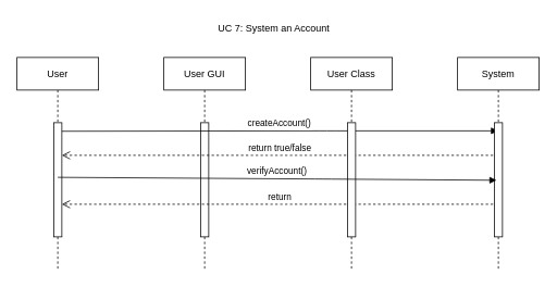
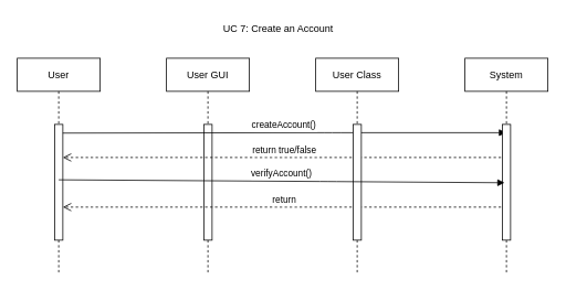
  <mxCell id="0" />
  <mxCell id="1" parent="0" />
  <mxCell id="2" value="User" style="shape=umlLifeline;perimeter=lifelinePerimeter;container=1;collapsible=0;recursiveResize=0;rounded=0;shadow=0;strokeWidth=1;" parent="1" vertex="1"><mxGeometry x="20" y="70" width="100" height="260" as="geometry" /></mxCell>
  <mxCell id="3" value="" style="points=[];perimeter=orthogonalPerimeter;rounded=0;shadow=0;strokeWidth=1;" parent="2" vertex="1"><mxGeometry x="45" y="80" width="10" height="140" as="geometry" /></mxCell>
  <mxCell id="4" value="User GUI" style="shape=umlLifeline;perimeter=lifelinePerimeter;container=1;collapsible=0;recursiveResize=0;rounded=0;shadow=0;strokeWidth=1;" parent="1" vertex="1"><mxGeometry x="200" y="70" width="100" height="260" as="geometry" /></mxCell>
  <mxCell id="5" value="" style="points=[];perimeter=orthogonalPerimeter;rounded=0;shadow=0;strokeWidth=1;" parent="4" vertex="1"><mxGeometry x="45" y="80" width="10" height="140" as="geometry" /></mxCell>
  <mxCell id="6" value="return" style="verticalAlign=bottom;endArrow=open;dashed=1;endSize=8;shadow=0;strokeWidth=1;" edge="1" parent="4"><mxGeometry relative="1" as="geometry"><mxPoint x="-125" y="180" as="targetPoint" /><mxPoint x="409.5" y="180" as="sourcePoint" /><Array as="points"><mxPoint x="-80" y="180" /></Array></mxGeometry></mxCell>
  <mxCell id="7" value="return true/false" style="verticalAlign=bottom;endArrow=open;dashed=1;endSize=8;shadow=0;strokeWidth=1;" parent="1" source="11" target="3" edge="1"><mxGeometry relative="1" as="geometry"><mxPoint x="175" y="226" as="targetPoint" /><Array as="points"><mxPoint x="120" y="190" /></Array></mxGeometry></mxCell>
  <mxCell id="8" value="createAccount()" style="verticalAlign=bottom;endArrow=block;shadow=0;strokeWidth=1;exitX=0.549;exitY=0.348;exitDx=0;exitDy=0;exitPerimeter=0;" parent="1" source="2" target="11" edge="1"><mxGeometry relative="1" as="geometry"><mxPoint x="110" y="160" as="sourcePoint" /><Array as="points"><mxPoint x="400" y="160" /></Array></mxGeometry></mxCell>
  <mxCell id="9" value="User Class" style="shape=umlLifeline;perimeter=lifelinePerimeter;container=1;collapsible=0;recursiveResize=0;rounded=0;shadow=0;strokeWidth=1;" vertex="1" parent="1"><mxGeometry x="380" y="70" width="100" height="260" as="geometry" /></mxCell>
  <mxCell id="10" value="" style="points=[];perimeter=orthogonalPerimeter;rounded=0;shadow=0;strokeWidth=1;" vertex="1" parent="9"><mxGeometry x="45" y="80" width="10" height="140" as="geometry" /></mxCell>
  <mxCell id="11" value="System" style="shape=umlLifeline;perimeter=lifelinePerimeter;container=1;collapsible=0;recursiveResize=0;rounded=0;shadow=0;strokeWidth=1;" vertex="1" parent="1"><mxGeometry x="560" y="70" width="100" height="260" as="geometry" /></mxCell>
  <mxCell id="12" value="" style="points=[];perimeter=orthogonalPerimeter;rounded=0;shadow=0;strokeWidth=1;" vertex="1" parent="11"><mxGeometry x="45" y="80" width="10" height="140" as="geometry" /></mxCell>
  <mxCell id="13" value="verifyAccount()" style="verticalAlign=bottom;endArrow=block;shadow=0;strokeWidth=1;entryX=0.264;entryY=0.504;entryDx=0;entryDy=0;entryPerimeter=0;" edge="1" parent="1" target="12"><mxGeometry relative="1" as="geometry"><mxPoint x="70" y="217" as="sourcePoint" /><mxPoint x="590" y="219" as="targetPoint" /><Array as="points"><mxPoint x="395" y="219.09" /></Array></mxGeometry></mxCell>
- <mxCell id="14" value="UC 7: System an Account" style="text;strokeColor=none;fillColor=none;html=1;align=center;verticalAlign=middle;whiteSpace=wrap;rounded=0;hachureGap=4;" vertex="1" parent="1"><mxGeometry x="260" y="20" width="150" height="30" as="geometry" /></mxCell>
+ <mxCell id="14" value="UC 7: Create an Account" style="text;strokeColor=none;fillColor=none;html=1;align=center;verticalAlign=middle;whiteSpace=wrap;rounded=0;hachureGap=4;" vertex="1" parent="1"><mxGeometry x="260" y="20" width="150" height="30" as="geometry" /></mxCell>
